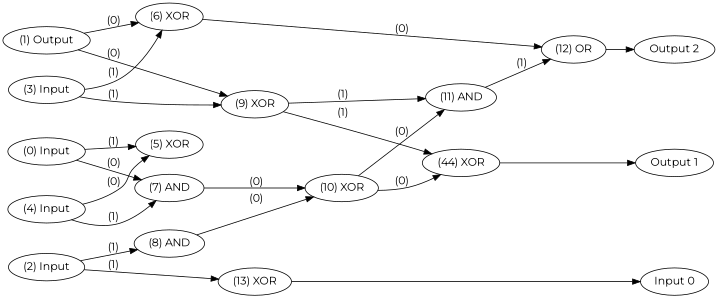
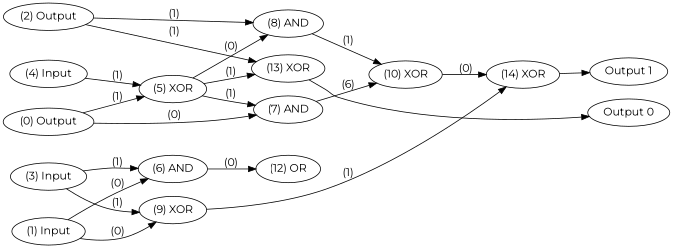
  digraph {
    fontname=Montserrat
    rankdir=LR
    node [color=black fontcolor=black fontname=Montserrat labelfontcolor=black]
    edge [bold=true color=black fontcolor=black fontname=Montserrat labelfontcolor=black]
-   n1 [label="(0) Input"]
-   n2 [label="(1) Output"]
-   n3 [label="(2) Input"]
+   n1 [label="(0) Output"]
+   n2 [label="(1) Input"]
+   n3 [label="(2) Output"]
    n4 [label="(3) Input"]
    n5 [label="(4) Input"]
-   n6 [label="Input 0"]
+   n6 [label="Output 0"]
    n7 [label="Output 1"]
-   n8 [label="Output 2"]
    n9 [label="(5) XOR"]
    n10 [label="(7) AND"]
-   n11 [label="(6) XOR"]
+   n11 [label="(6) AND"]
    n12 [label="(9) XOR"]
    n13 [label="(8) AND"]
    n14 [label="(13) XOR"]
    n15 [label="(10) XOR"]
    n16 [label="(12) OR"]
-   n17 [label="(11) AND"]
-   n18 [label="(44) XOR"]
+   n18 [label="(14) XOR"]
    subgraph sub_1 {
      rank=source
      n1
      n2
      n3
      n4
      n5
    }
    subgraph sub_2 {
      rank=max
      n6
      n7
-     n8
    }
    n1 -> n9 [label=" (1)"]
    n1 -> n10 [label=" (0)"]
    n2 -> n11 [label=" (0)"]
    n2 -> n12 [label=" (0)"]
    n3 -> n13 [label=" (1)"]
    n3 -> n14 [label=" (1)"]
    n4 -> n11 [label=" (1)"]
    n4 -> n12 [label=" (1)"]
-   n5 -> n9 [label=" (0)"]
-   n5 -> n10 [label=" (1)"]
-   n10 -> n15 [label=" (0)"]
+   n5 -> n9 [label=" (1)"]
+   n9 -> n10 [label=" (1)"]
+   n9 -> n13 [label=" (0)"]
+   n9 -> n14 [label=" (1)"]
+   n10 -> n15 [label=" (6)"]
    n11 -> n16 [label=" (0)"]
-   n12 -> n17 [label=" (1)"]
    n12 -> n18 [label=" (1)"]
-   n13 -> n15 [label=" (0)"]
+   n13 -> n15 [label=" (1)"]
    n14 -> n6
-   n15 -> n17 [label=" (0)"]
    n15 -> n18 [label=" (0)"]
-   n16 -> n8
-   n17 -> n16 [label=" (1)"]
    n18 -> n7
  }
